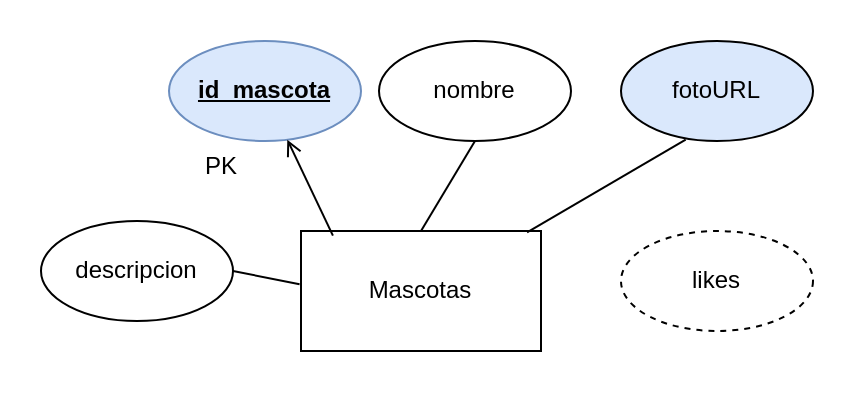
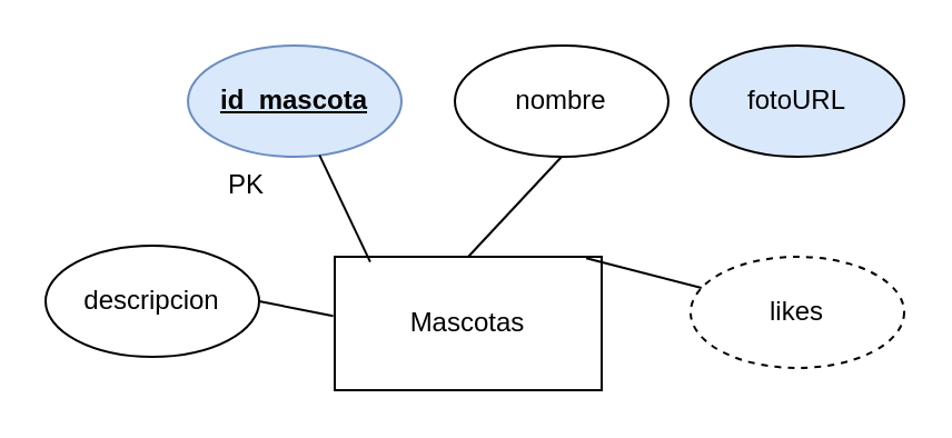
  <mxCell id="0" />
  <mxCell id="1" parent="0" />
  <mxCell id="2" value="Mascotas" style="rounded=0;whiteSpace=wrap;html=1;" vertex="1" parent="1"><mxGeometry x="150" y="115" width="120" height="60" as="geometry" /></mxCell>
  <mxCell id="3" value="id_mascota" style="ellipse;whiteSpace=wrap;html=1;fillColor=#dae8fc;strokeColor=#6c8ebf;fontStyle=5" vertex="1" parent="1"><mxGeometry x="84" y="20" width="96" height="50" as="geometry" /></mxCell>
- <mxCell id="4" value="nombre" style="ellipse;whiteSpace=wrap;html=1;" vertex="1" parent="1"><mxGeometry x="189" y="20" width="96" height="50" as="geometry" /></mxCell>
+ <mxCell id="4" value="nombre" style="ellipse;whiteSpace=wrap;html=1;" vertex="1" parent="1"><mxGeometry x="204" y="20" width="96" height="50" as="geometry" /></mxCell>
  <mxCell id="5" value="fotoURL" style="ellipse;whiteSpace=wrap;html=1;fillColor=#dae8fc;" vertex="1" parent="1"><mxGeometry x="310" y="20" width="96" height="50" as="geometry" /></mxCell>
  <mxCell id="6" value="likes" style="ellipse;whiteSpace=wrap;html=1;dashed=1;" vertex="1" parent="1"><mxGeometry x="310" y="115" width="96" height="50" as="geometry" /></mxCell>
  <mxCell id="7" value="descripcion" style="ellipse;whiteSpace=wrap;html=1;" vertex="1" parent="1"><mxGeometry x="20" y="110" width="96" height="50" as="geometry" /></mxCell>
- <mxCell id="8" value="" style="endArrow=open;html=1;rounded=0;exitX=0.133;exitY=0.039;exitDx=0;exitDy=0;exitPerimeter=0;" edge="1" parent="1" source="2" target="3"><mxGeometry width="50" height="50" relative="1" as="geometry"><mxPoint x="130" y="140" as="sourcePoint" /><mxPoint x="180" y="90" as="targetPoint" /></mxGeometry></mxCell>
+ <mxCell id="8" value="" style="endArrow=none;html=1;rounded=0;exitX=0.133;exitY=0.039;exitDx=0;exitDy=0;exitPerimeter=0;" edge="1" parent="1" source="2" target="3"><mxGeometry width="50" height="50" relative="1" as="geometry"><mxPoint x="130" y="140" as="sourcePoint" /><mxPoint x="180" y="90" as="targetPoint" /></mxGeometry></mxCell>
  <mxCell id="9" value="" style="endArrow=none;html=1;rounded=0;entryX=0.5;entryY=1;entryDx=0;entryDy=0;exitX=0.5;exitY=0;exitDx=0;exitDy=0;" edge="1" parent="1" source="2" target="4"><mxGeometry width="50" height="50" relative="1" as="geometry"><mxPoint x="210" y="120" as="sourcePoint" /><mxPoint x="260" y="70" as="targetPoint" /></mxGeometry></mxCell>
- <mxCell id="10" value="" style="endArrow=none;html=1;rounded=0;entryX=0.337;entryY=0.987;entryDx=0;entryDy=0;entryPerimeter=0;exitX=0.942;exitY=0.011;exitDx=0;exitDy=0;exitPerimeter=0;" edge="1" parent="1" source="2" target="5"><mxGeometry width="50" height="50" relative="1" as="geometry"><mxPoint x="290" y="130" as="sourcePoint" /><mxPoint x="340" y="80" as="targetPoint" /></mxGeometry></mxCell>
+ <mxCell id="10" value="" style="endArrow=none;html=1;rounded=0;exitX=0.942;exitY=0.011;exitDx=0;exitDy=0;exitPerimeter=0;" edge="1" parent="1" source="2" target="6"><mxGeometry width="50" height="50" relative="1" as="geometry"><mxPoint x="290" y="130" as="sourcePoint" /><mxPoint x="340" y="80" as="targetPoint" /></mxGeometry></mxCell>
  <mxCell id="11" value="" style="endArrow=none;html=1;rounded=0;entryX=-0.006;entryY=0.444;entryDx=0;entryDy=0;entryPerimeter=0;exitX=1;exitY=0.5;exitDx=0;exitDy=0;" edge="1" parent="1" source="7" target="2"><mxGeometry width="50" height="50" relative="1" as="geometry"><mxPoint x="70" y="230" as="sourcePoint" /><mxPoint x="120" y="180" as="targetPoint" /></mxGeometry></mxCell>
  <mxCell id="12" value="PK" style="text;html=1;align=center;verticalAlign=middle;resizable=0;points=[];autosize=1;strokeColor=none;fillColor=none;" vertex="1" parent="1"><mxGeometry x="90" y="68" width="40" height="30" as="geometry" /></mxCell>
